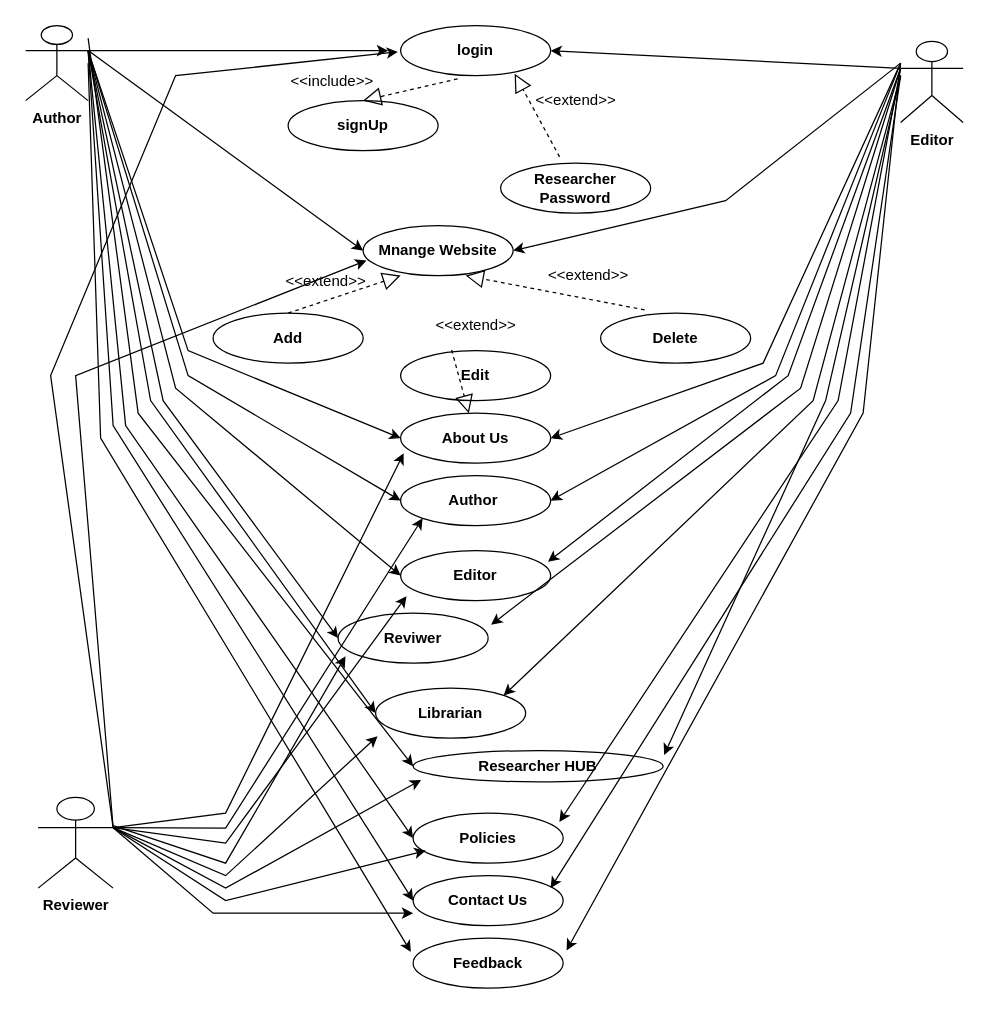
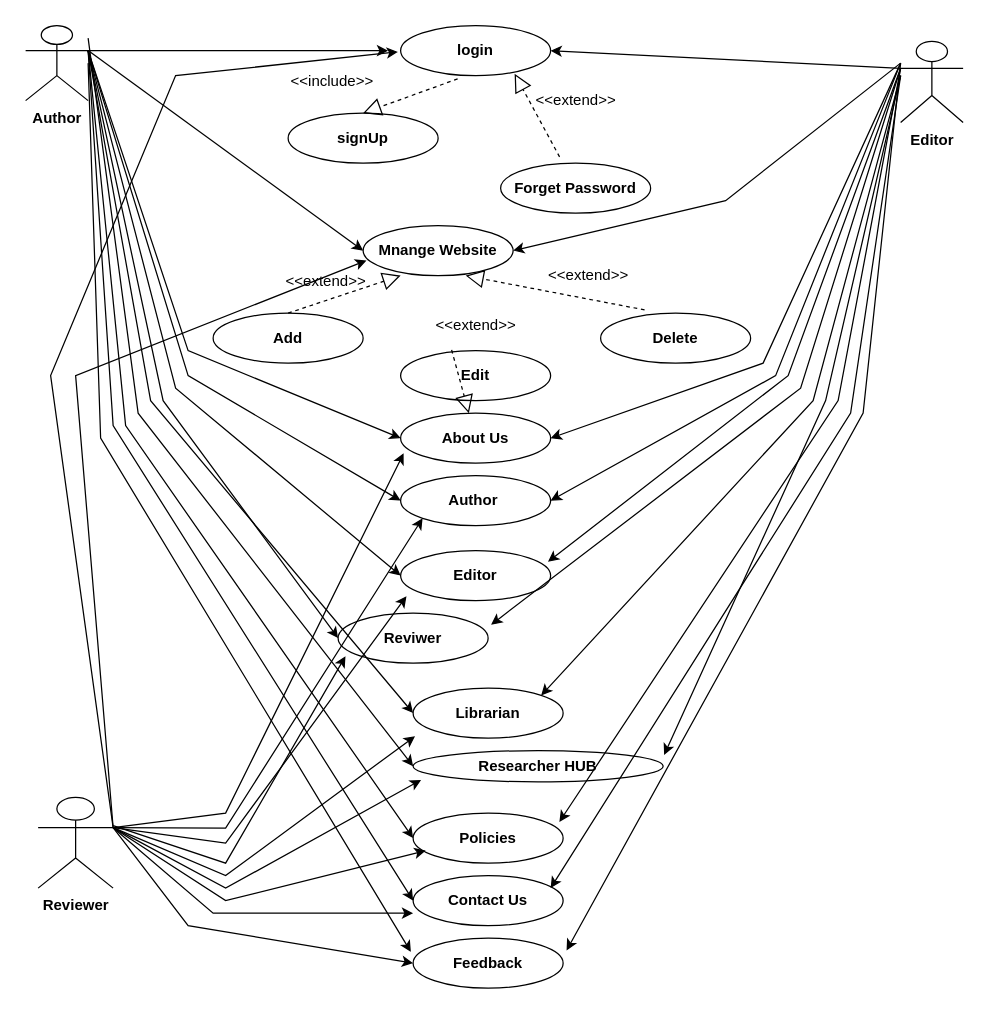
  <mxCell id="0" />
  <mxCell id="1" parent="0" />
  <mxCell id="2" value="&lt;b&gt;login&lt;/b&gt;" style="ellipse;whiteSpace=wrap;html=1;" vertex="1" parent="1"><mxGeometry x="320" y="20" width="120" height="40" as="geometry" /></mxCell>
- <mxCell id="3" value="&lt;b&gt;signUp&lt;/b&gt;" style="ellipse;whiteSpace=wrap;html=1;" vertex="1" parent="1"><mxGeometry x="230" y="80" width="120" height="40" as="geometry" /></mxCell>
+ <mxCell id="3" value="&lt;b&gt;signUp&lt;/b&gt;" style="ellipse;whiteSpace=wrap;html=1;" vertex="1" parent="1"><mxGeometry x="230" y="90" width="120" height="40" as="geometry" /></mxCell>
  <mxCell id="4" value="&lt;b&gt;Mnange Website&lt;/b&gt;" style="ellipse;whiteSpace=wrap;html=1;" vertex="1" parent="1"><mxGeometry x="290" y="180" width="120" height="40" as="geometry" /></mxCell>
- <mxCell id="5" value="&lt;b&gt;Researcher Password&lt;/b&gt;" style="ellipse;whiteSpace=wrap;html=1;" vertex="1" parent="1"><mxGeometry x="400" y="130" width="120" height="40" as="geometry" /></mxCell>
+ <mxCell id="5" value="&lt;b&gt;Forget Password&lt;/b&gt;" style="ellipse;whiteSpace=wrap;html=1;" vertex="1" parent="1"><mxGeometry x="400" y="130" width="120" height="40" as="geometry" /></mxCell>
  <mxCell id="6" value="&lt;b&gt;Editor&lt;/b&gt;" style="ellipse;whiteSpace=wrap;html=1;" vertex="1" parent="1"><mxGeometry x="320" y="440" width="120" height="40" as="geometry" /></mxCell>
  <mxCell id="7" value="&lt;b&gt;Edit&lt;/b&gt;" style="ellipse;whiteSpace=wrap;html=1;" vertex="1" parent="1"><mxGeometry x="320" y="280" width="120" height="40" as="geometry" /></mxCell>
  <mxCell id="8" value="&lt;b&gt;Add&lt;/b&gt;" style="ellipse;whiteSpace=wrap;html=1;" vertex="1" parent="1"><mxGeometry x="170" y="250" width="120" height="40" as="geometry" /></mxCell>
  <mxCell id="9" value="&lt;b&gt;Author&amp;nbsp;&lt;/b&gt;" style="ellipse;whiteSpace=wrap;html=1;" vertex="1" parent="1"><mxGeometry x="320" y="380" width="120" height="40" as="geometry" /></mxCell>
  <mxCell id="10" value="&lt;b&gt;About Us&lt;/b&gt;" style="ellipse;whiteSpace=wrap;html=1;" vertex="1" parent="1"><mxGeometry x="320" y="330" width="120" height="40" as="geometry" /></mxCell>
  <mxCell id="11" value="&lt;b&gt;Researcher HUB&lt;/b&gt;" style="ellipse;whiteSpace=wrap;html=1;" vertex="1" parent="1"><mxGeometry x="330" y="600" width="200" height="25" as="geometry" /></mxCell>
- <mxCell id="12" value="&lt;b&gt;Librarian&lt;/b&gt;" style="ellipse;whiteSpace=wrap;html=1;" vertex="1" parent="1"><mxGeometry x="300" y="550" width="120" height="40" as="geometry" /></mxCell>
+ <mxCell id="12" value="&lt;b&gt;Librarian&lt;/b&gt;" style="ellipse;whiteSpace=wrap;html=1;" vertex="1" parent="1"><mxGeometry x="330" y="550" width="120" height="40" as="geometry" /></mxCell>
  <mxCell id="13" value="&lt;b&gt;Reviwer&lt;/b&gt;" style="ellipse;whiteSpace=wrap;html=1;" vertex="1" parent="1"><mxGeometry x="270" y="490" width="120" height="40" as="geometry" /></mxCell>
  <mxCell id="14" value="&lt;b&gt;Delete&lt;/b&gt;" style="ellipse;whiteSpace=wrap;html=1;" vertex="1" parent="1"><mxGeometry x="480" y="250" width="120" height="40" as="geometry" /></mxCell>
  <mxCell id="15" value="&lt;b&gt;Contact Us&lt;/b&gt;" style="ellipse;whiteSpace=wrap;html=1;" vertex="1" parent="1"><mxGeometry x="330" y="700" width="120" height="40" as="geometry" /></mxCell>
  <mxCell id="16" value="&lt;b&gt;Policies&lt;/b&gt;" style="ellipse;whiteSpace=wrap;html=1;" vertex="1" parent="1"><mxGeometry x="330" y="650" width="120" height="40" as="geometry" /></mxCell>
  <mxCell id="17" value="&lt;b&gt;Feedback&lt;/b&gt;" style="ellipse;whiteSpace=wrap;html=1;" vertex="1" parent="1"><mxGeometry x="330" y="750" width="120" height="40" as="geometry" /></mxCell>
  <mxCell id="18" value="" style="endArrow=block;dashed=1;endFill=0;endSize=12;html=1;rounded=0;entryX=0.76;entryY=0.965;entryDx=0;entryDy=0;entryPerimeter=0;exitX=0.393;exitY=-0.125;exitDx=0;exitDy=0;exitPerimeter=0;" edge="1" parent="1" source="5" target="2"><mxGeometry width="160" relative="1" as="geometry"><mxPoint x="340" y="120" as="sourcePoint" /><mxPoint x="500" y="120" as="targetPoint" /></mxGeometry></mxCell>
  <mxCell id="19" value="" style="endArrow=block;dashed=1;endFill=0;endSize=12;html=1;rounded=0;exitX=0.38;exitY=1.065;exitDx=0;exitDy=0;exitPerimeter=0;entryX=0.5;entryY=0;entryDx=0;entryDy=0;" edge="1" parent="1" source="2" target="3"><mxGeometry width="160" relative="1" as="geometry"><mxPoint x="457.16" y="135" as="sourcePoint" /><mxPoint x="300" y="30" as="targetPoint" /></mxGeometry></mxCell>
  <mxCell id="20" value="" style="endArrow=block;dashed=1;endFill=0;endSize=12;html=1;rounded=0;entryX=0.76;entryY=0.965;entryDx=0;entryDy=0;entryPerimeter=0;exitX=0.293;exitY=-0.065;exitDx=0;exitDy=0;exitPerimeter=0;" edge="1" parent="1" source="14"><mxGeometry width="160" relative="1" as="geometry"><mxPoint x="407.98" y="286.4" as="sourcePoint" /><mxPoint x="372.02" y="220" as="targetPoint" /></mxGeometry></mxCell>
  <mxCell id="21" value="" style="endArrow=block;dashed=1;endFill=0;endSize=12;html=1;rounded=0;entryX=0.293;entryY=1.005;entryDx=0;entryDy=0;entryPerimeter=0;exitX=0.5;exitY=0;exitDx=0;exitDy=0;" edge="1" parent="1" source="8"><mxGeometry width="160" relative="1" as="geometry"><mxPoint x="254.84" y="239.8" as="sourcePoint" /><mxPoint x="320" y="220" as="targetPoint" /></mxGeometry></mxCell>
  <mxCell id="22" value="" style="endArrow=block;dashed=1;endFill=0;endSize=12;html=1;rounded=0;exitX=0.34;exitY=-0.015;exitDx=0;exitDy=0;exitPerimeter=0;" edge="1" parent="1" source="7" target="10"><mxGeometry width="160" relative="1" as="geometry"><mxPoint x="340" y="120" as="sourcePoint" /><mxPoint x="500" y="120" as="targetPoint" /></mxGeometry></mxCell>
  <mxCell id="23" value="&amp;lt;&amp;lt;extend&amp;gt;&amp;gt;" style="text;html=1;align=center;verticalAlign=middle;resizable=0;points=[];autosize=1;strokeColor=none;fillColor=none;" vertex="1" parent="1"><mxGeometry x="415" y="65" width="90" height="30" as="geometry" /></mxCell>
  <mxCell id="24" value="&amp;lt;&amp;lt;include&amp;gt;&amp;gt;" style="text;html=1;align=center;verticalAlign=middle;resizable=0;points=[];autosize=1;strokeColor=none;fillColor=none;" vertex="1" parent="1"><mxGeometry x="220" y="50" width="90" height="30" as="geometry" /></mxCell>
  <mxCell id="25" value="&amp;lt;&amp;lt;extend&amp;gt;&amp;gt;" style="text;html=1;align=center;verticalAlign=middle;resizable=0;points=[];autosize=1;strokeColor=none;fillColor=none;" vertex="1" parent="1"><mxGeometry x="215" y="210" width="90" height="30" as="geometry" /></mxCell>
  <mxCell id="26" value="&amp;lt;&amp;lt;extend&amp;gt;&amp;gt;" style="text;html=1;align=center;verticalAlign=middle;resizable=0;points=[];autosize=1;strokeColor=none;fillColor=none;" vertex="1" parent="1"><mxGeometry x="425" y="205" width="90" height="30" as="geometry" /></mxCell>
  <mxCell id="27" value="&amp;lt;&amp;lt;extend&amp;gt;&amp;gt;" style="text;html=1;align=center;verticalAlign=middle;resizable=0;points=[];autosize=1;strokeColor=none;fillColor=none;" vertex="1" parent="1"><mxGeometry x="335" y="245" width="90" height="30" as="geometry" /></mxCell>
  <mxCell id="28" value="Author" style="shape=umlActor;verticalLabelPosition=bottom;verticalAlign=top;html=1;outlineConnect=0;fillColor=none;fontStyle=1" vertex="1" parent="1"><mxGeometry x="20" y="20" width="50" height="60" as="geometry" /></mxCell>
  <mxCell id="29" value="" style="endArrow=classic;html=1;rounded=0;exitX=1;exitY=0.333;exitDx=0;exitDy=0;exitPerimeter=0;" edge="1" parent="1" source="28"><mxGeometry width="50" height="50" relative="1" as="geometry"><mxPoint x="650" y="440" as="sourcePoint" /><mxPoint x="310" y="40" as="targetPoint" /></mxGeometry></mxCell>
  <mxCell id="30" value="" style="endArrow=classic;html=1;rounded=0;exitX=1;exitY=0.333;exitDx=0;exitDy=0;exitPerimeter=0;" edge="1" parent="1" source="28"><mxGeometry width="50" height="50" relative="1" as="geometry"><mxPoint x="380" y="350" as="sourcePoint" /><mxPoint x="290" y="200" as="targetPoint" /></mxGeometry></mxCell>
  <mxCell id="31" value="" style="endArrow=classic;html=1;rounded=0;entryX=0;entryY=0.5;entryDx=0;entryDy=0;" edge="1" parent="1" target="10"><mxGeometry width="50" height="50" relative="1" as="geometry"><mxPoint x="70" y="40" as="sourcePoint" /><mxPoint x="430" y="300" as="targetPoint" /><Array as="points"><mxPoint x="150" y="280" /></Array></mxGeometry></mxCell>
  <mxCell id="32" value="" style="endArrow=classic;html=1;rounded=0;entryX=0;entryY=0.5;entryDx=0;entryDy=0;" edge="1" parent="1" target="9"><mxGeometry width="50" height="50" relative="1" as="geometry"><mxPoint x="70" y="40" as="sourcePoint" /><mxPoint x="330" y="360" as="targetPoint" /><Array as="points"><mxPoint x="150" y="300" /></Array></mxGeometry></mxCell>
  <mxCell id="33" value="" style="endArrow=classic;html=1;rounded=0;entryX=0;entryY=0.5;entryDx=0;entryDy=0;" edge="1" parent="1" target="6"><mxGeometry width="50" height="50" relative="1" as="geometry"><mxPoint x="70" y="40" as="sourcePoint" /><mxPoint x="340" y="370" as="targetPoint" /><Array as="points"><mxPoint x="140" y="310" /></Array></mxGeometry></mxCell>
  <mxCell id="34" value="" style="endArrow=classic;html=1;rounded=0;entryX=0;entryY=0.5;entryDx=0;entryDy=0;" edge="1" parent="1" target="13"><mxGeometry width="50" height="50" relative="1" as="geometry"><mxPoint x="70" y="40" as="sourcePoint" /><mxPoint x="350" y="380" as="targetPoint" /><Array as="points"><mxPoint x="130" y="320" /></Array></mxGeometry></mxCell>
  <mxCell id="35" value="" style="endArrow=classic;html=1;rounded=0;entryX=0;entryY=0.5;entryDx=0;entryDy=0;" edge="1" parent="1" target="12"><mxGeometry width="50" height="50" relative="1" as="geometry"><mxPoint x="70" y="40" as="sourcePoint" /><mxPoint x="360" y="390" as="targetPoint" /><Array as="points"><mxPoint x="120" y="320" /></Array></mxGeometry></mxCell>
  <mxCell id="36" value="" style="endArrow=classic;html=1;rounded=0;entryX=0;entryY=0.5;entryDx=0;entryDy=0;" edge="1" parent="1" target="11"><mxGeometry width="50" height="50" relative="1" as="geometry"><mxPoint x="70" y="30" as="sourcePoint" /><mxPoint x="370" y="400" as="targetPoint" /><Array as="points"><mxPoint x="110" y="330" /></Array></mxGeometry></mxCell>
  <mxCell id="37" value="" style="endArrow=classic;html=1;rounded=0;entryX=0;entryY=0.5;entryDx=0;entryDy=0;" edge="1" parent="1" target="16"><mxGeometry width="50" height="50" relative="1" as="geometry"><mxPoint x="70" y="40" as="sourcePoint" /><mxPoint x="380" y="410" as="targetPoint" /><Array as="points"><mxPoint x="100" y="340" /></Array></mxGeometry></mxCell>
  <mxCell id="38" value="" style="endArrow=classic;html=1;rounded=0;entryX=0;entryY=0.5;entryDx=0;entryDy=0;" edge="1" parent="1" target="15"><mxGeometry width="50" height="50" relative="1" as="geometry"><mxPoint x="70" y="40" as="sourcePoint" /><mxPoint x="390" y="420" as="targetPoint" /><Array as="points"><mxPoint x="90" y="340" /></Array></mxGeometry></mxCell>
  <mxCell id="39" value="" style="endArrow=classic;html=1;rounded=0;entryX=-0.015;entryY=0.275;entryDx=0;entryDy=0;entryPerimeter=0;" edge="1" parent="1" target="17"><mxGeometry width="50" height="50" relative="1" as="geometry"><mxPoint x="70" y="50" as="sourcePoint" /><mxPoint x="400" y="430" as="targetPoint" /><Array as="points"><mxPoint x="80" y="350" /></Array></mxGeometry></mxCell>
  <mxCell id="40" value="Editor" style="shape=umlActor;verticalLabelPosition=bottom;verticalAlign=top;html=1;outlineConnect=0;fillColor=none;fontStyle=1" vertex="1" parent="1"><mxGeometry x="720" y="32.5" width="50" height="65" as="geometry" /></mxCell>
  <mxCell id="41" value="" style="endArrow=classic;html=1;rounded=0;exitX=0;exitY=0.333;exitDx=0;exitDy=0;exitPerimeter=0;entryX=1;entryY=0.5;entryDx=0;entryDy=0;" edge="1" parent="1" source="40" target="2"><mxGeometry width="50" height="50" relative="1" as="geometry"><mxPoint x="380" y="440" as="sourcePoint" /><mxPoint x="430" y="390" as="targetPoint" /></mxGeometry></mxCell>
  <mxCell id="42" value="" style="endArrow=classic;html=1;rounded=0;entryX=1;entryY=0.5;entryDx=0;entryDy=0;" edge="1" parent="1" target="4"><mxGeometry width="50" height="50" relative="1" as="geometry"><mxPoint x="720" y="50" as="sourcePoint" /><mxPoint x="450" y="50" as="targetPoint" /><Array as="points"><mxPoint x="580" y="160" /></Array></mxGeometry></mxCell>
  <mxCell id="43" value="" style="endArrow=classic;html=1;rounded=0;entryX=1;entryY=0.5;entryDx=0;entryDy=0;" edge="1" parent="1" target="10"><mxGeometry width="50" height="50" relative="1" as="geometry"><mxPoint x="720" y="50" as="sourcePoint" /><mxPoint x="460" y="60" as="targetPoint" /><Array as="points"><mxPoint x="610" y="290" /></Array></mxGeometry></mxCell>
  <mxCell id="44" value="" style="endArrow=classic;html=1;rounded=0;entryX=1;entryY=0.5;entryDx=0;entryDy=0;" edge="1" parent="1" target="9"><mxGeometry width="50" height="50" relative="1" as="geometry"><mxPoint x="720" y="50" as="sourcePoint" /><mxPoint x="470" y="70" as="targetPoint" /><Array as="points"><mxPoint x="620" y="300" /></Array></mxGeometry></mxCell>
  <mxCell id="45" value="" style="endArrow=classic;html=1;rounded=0;exitX=0;exitY=0.333;exitDx=0;exitDy=0;exitPerimeter=0;entryX=0.982;entryY=0.225;entryDx=0;entryDy=0;entryPerimeter=0;" edge="1" parent="1" source="40" target="6"><mxGeometry width="50" height="50" relative="1" as="geometry"><mxPoint x="760" y="94.167" as="sourcePoint" /><mxPoint x="480" y="80" as="targetPoint" /><Array as="points"><mxPoint x="630" y="300" /></Array></mxGeometry></mxCell>
  <mxCell id="46" value="" style="endArrow=classic;html=1;rounded=0;exitX=0;exitY=0.333;exitDx=0;exitDy=0;exitPerimeter=0;entryX=1.02;entryY=0.232;entryDx=0;entryDy=0;entryPerimeter=0;" edge="1" parent="1" source="40" target="13"><mxGeometry width="50" height="50" relative="1" as="geometry"><mxPoint x="770" y="104.167" as="sourcePoint" /><mxPoint x="490" y="90" as="targetPoint" /><Array as="points"><mxPoint x="640" y="310" /></Array></mxGeometry></mxCell>
  <mxCell id="47" value="" style="endArrow=classic;html=1;rounded=0;entryX=1;entryY=0;entryDx=0;entryDy=0;" edge="1" parent="1" target="12"><mxGeometry width="50" height="50" relative="1" as="geometry"><mxPoint x="720" y="60" as="sourcePoint" /><mxPoint x="500" y="100" as="targetPoint" /><Array as="points"><mxPoint x="650" y="320" /></Array></mxGeometry></mxCell>
  <mxCell id="48" value="" style="endArrow=classic;html=1;rounded=0;entryX=1.004;entryY=0.139;entryDx=0;entryDy=0;entryPerimeter=0;" edge="1" parent="1" target="11"><mxGeometry width="50" height="50" relative="1" as="geometry"><mxPoint x="720" y="60" as="sourcePoint" /><mxPoint x="510" y="110" as="targetPoint" /><Array as="points"><mxPoint x="660" y="320" /></Array></mxGeometry></mxCell>
  <mxCell id="49" value="" style="endArrow=classic;html=1;rounded=0;exitX=0;exitY=0.333;exitDx=0;exitDy=0;exitPerimeter=0;entryX=0.975;entryY=0.175;entryDx=0;entryDy=0;entryPerimeter=0;" edge="1" parent="1" source="40" target="16"><mxGeometry width="50" height="50" relative="1" as="geometry"><mxPoint x="800" y="134.167" as="sourcePoint" /><mxPoint x="520" y="120" as="targetPoint" /><Array as="points"><mxPoint x="670" y="320" /></Array></mxGeometry></mxCell>
  <mxCell id="50" value="" style="endArrow=classic;html=1;rounded=0;" edge="1" parent="1"><mxGeometry width="50" height="50" relative="1" as="geometry"><mxPoint x="720" y="60" as="sourcePoint" /><mxPoint x="440" y="710" as="targetPoint" /><Array as="points"><mxPoint x="680" y="330" /></Array></mxGeometry></mxCell>
  <mxCell id="51" value="" style="endArrow=classic;html=1;rounded=0;entryX=1.023;entryY=0.246;entryDx=0;entryDy=0;entryPerimeter=0;" edge="1" parent="1" target="17"><mxGeometry width="50" height="50" relative="1" as="geometry"><mxPoint x="720" y="50" as="sourcePoint" /><mxPoint x="540" y="140" as="targetPoint" /><Array as="points"><mxPoint x="690" y="330" /></Array></mxGeometry></mxCell>
  <mxCell id="52" value="Reviewer" style="shape=umlActor;verticalLabelPosition=bottom;verticalAlign=top;html=1;outlineConnect=0;fillColor=none;fontStyle=1" vertex="1" parent="1"><mxGeometry x="30" y="637.5" width="60" height="72.5" as="geometry" /></mxCell>
+ <mxCell id="53" value="" style="endArrow=classic;html=1;rounded=0;entryX=0;entryY=0.5;entryDx=0;entryDy=0;exitX=1;exitY=0.333;exitDx=0;exitDy=0;exitPerimeter=0;" edge="1" parent="1" source="52" target="17"><mxGeometry width="50" height="50" relative="1" as="geometry"><mxPoint x="100" y="660" as="sourcePoint" /><mxPoint x="430" y="390" as="targetPoint" /><Array as="points"><mxPoint x="150" y="740" /></Array></mxGeometry></mxCell>
  <mxCell id="54" value="" style="endArrow=classic;html=1;rounded=0;exitX=1;exitY=0.333;exitDx=0;exitDy=0;exitPerimeter=0;" edge="1" parent="1" source="52"><mxGeometry width="50" height="50" relative="1" as="geometry"><mxPoint x="100" y="671.667" as="sourcePoint" /><mxPoint x="330" y="730" as="targetPoint" /><Array as="points"><mxPoint x="170" y="730" /></Array></mxGeometry></mxCell>
  <mxCell id="55" value="" style="endArrow=classic;html=1;rounded=0;exitX=1;exitY=0.333;exitDx=0;exitDy=0;exitPerimeter=0;" edge="1" parent="1" source="52"><mxGeometry width="50" height="50" relative="1" as="geometry"><mxPoint x="110" y="681.667" as="sourcePoint" /><mxPoint x="340" y="680" as="targetPoint" /><Array as="points"><mxPoint x="180" y="720" /></Array></mxGeometry></mxCell>
  <mxCell id="56" value="" style="endArrow=classic;html=1;rounded=0;entryX=0.032;entryY=0.939;entryDx=0;entryDy=0;exitX=1;exitY=0.333;exitDx=0;exitDy=0;exitPerimeter=0;entryPerimeter=0;" edge="1" parent="1" source="52" target="11"><mxGeometry width="50" height="50" relative="1" as="geometry"><mxPoint x="90" y="670" as="sourcePoint" /><mxPoint x="360" y="800" as="targetPoint" /><Array as="points"><mxPoint x="180" y="710" /></Array></mxGeometry></mxCell>
  <mxCell id="57" value="" style="endArrow=classic;html=1;rounded=0;entryX=0.013;entryY=0.961;entryDx=0;entryDy=0;exitX=1;exitY=0.333;exitDx=0;exitDy=0;exitPerimeter=0;entryPerimeter=0;" edge="1" parent="1" source="52" target="12"><mxGeometry width="50" height="50" relative="1" as="geometry"><mxPoint x="130" y="701.667" as="sourcePoint" /><mxPoint x="370" y="810" as="targetPoint" /><Array as="points"><mxPoint x="180" y="700" /></Array></mxGeometry></mxCell>
  <mxCell id="58" value="" style="endArrow=classic;html=1;rounded=0;entryX=0.049;entryY=0.861;entryDx=0;entryDy=0;entryPerimeter=0;" edge="1" parent="1" target="13"><mxGeometry width="50" height="50" relative="1" as="geometry"><mxPoint x="90" y="660" as="sourcePoint" /><mxPoint x="380" y="820" as="targetPoint" /><Array as="points"><mxPoint x="180" y="690" /></Array></mxGeometry></mxCell>
  <mxCell id="59" value="" style="endArrow=classic;html=1;rounded=0;entryX=0.039;entryY=0.911;entryDx=0;entryDy=0;exitX=1;exitY=0.333;exitDx=0;exitDy=0;exitPerimeter=0;entryPerimeter=0;" edge="1" parent="1" source="52" target="6"><mxGeometry width="50" height="50" relative="1" as="geometry"><mxPoint x="150" y="721.667" as="sourcePoint" /><mxPoint x="390" y="830" as="targetPoint" /><Array as="points"><mxPoint x="180" y="674" /></Array></mxGeometry></mxCell>
  <mxCell id="60" value="" style="endArrow=classic;html=1;rounded=0;entryX=0;entryY=1;entryDx=0;entryDy=0;exitX=1;exitY=0.333;exitDx=0;exitDy=0;exitPerimeter=0;" edge="1" parent="1" source="52" target="9"><mxGeometry width="50" height="50" relative="1" as="geometry"><mxPoint x="160" y="731.667" as="sourcePoint" /><mxPoint x="400" y="840" as="targetPoint" /><Array as="points"><mxPoint x="180" y="662" /></Array></mxGeometry></mxCell>
  <mxCell id="61" value="" style="endArrow=classic;html=1;rounded=0;entryX=0.02;entryY=0.804;entryDx=0;entryDy=0;exitX=1;exitY=0.333;exitDx=0;exitDy=0;exitPerimeter=0;entryPerimeter=0;" edge="1" parent="1" source="52" target="10"><mxGeometry width="50" height="50" relative="1" as="geometry"><mxPoint x="170" y="741.667" as="sourcePoint" /><mxPoint x="410" y="850" as="targetPoint" /><Array as="points"><mxPoint x="180" y="650" /></Array></mxGeometry></mxCell>
  <mxCell id="62" value="" style="endArrow=classic;html=1;rounded=0;entryX=0.863;entryY=-0.071;entryDx=0;entryDy=0;exitX=1;exitY=0.333;exitDx=0;exitDy=0;exitPerimeter=0;entryPerimeter=0;" edge="1" parent="1" source="52" target="25"><mxGeometry width="50" height="50" relative="1" as="geometry"><mxPoint x="180" y="751.667" as="sourcePoint" /><mxPoint x="420" y="860" as="targetPoint" /><Array as="points"><mxPoint x="60" y="300" /></Array></mxGeometry></mxCell>
  <mxCell id="63" value="" style="endArrow=classic;html=1;rounded=0;entryX=1.087;entryY=-0.3;entryDx=0;entryDy=0;exitX=1;exitY=0.333;exitDx=0;exitDy=0;exitPerimeter=0;entryPerimeter=0;" edge="1" parent="1" source="52" target="24"><mxGeometry width="50" height="50" relative="1" as="geometry"><mxPoint x="190" y="761.667" as="sourcePoint" /><mxPoint x="430" y="870" as="targetPoint" /><Array as="points"><mxPoint x="40" y="300" /><mxPoint x="140" y="60" /></Array></mxGeometry></mxCell>
